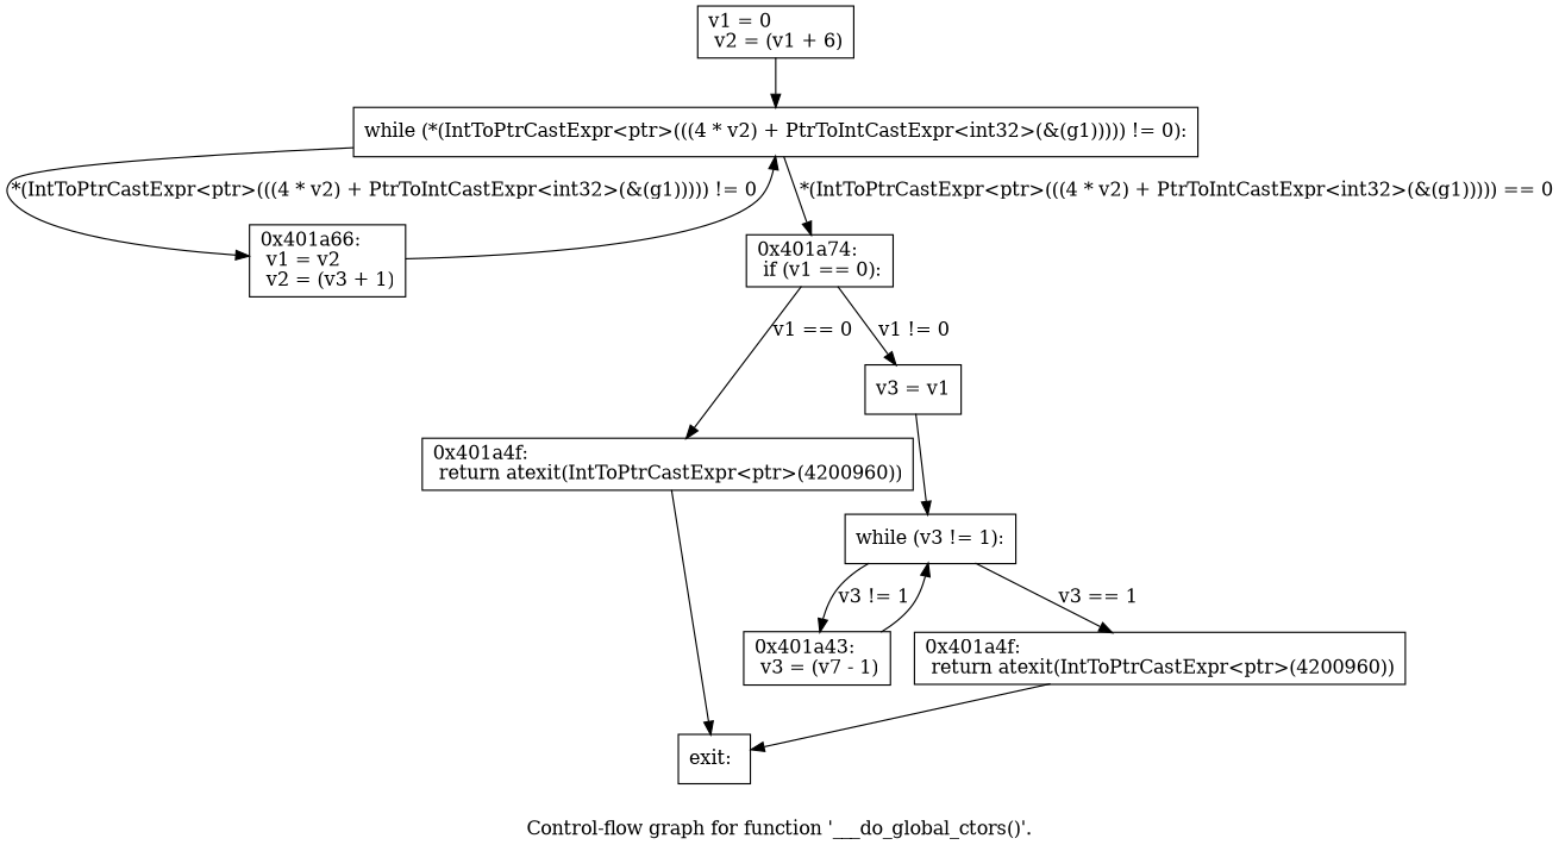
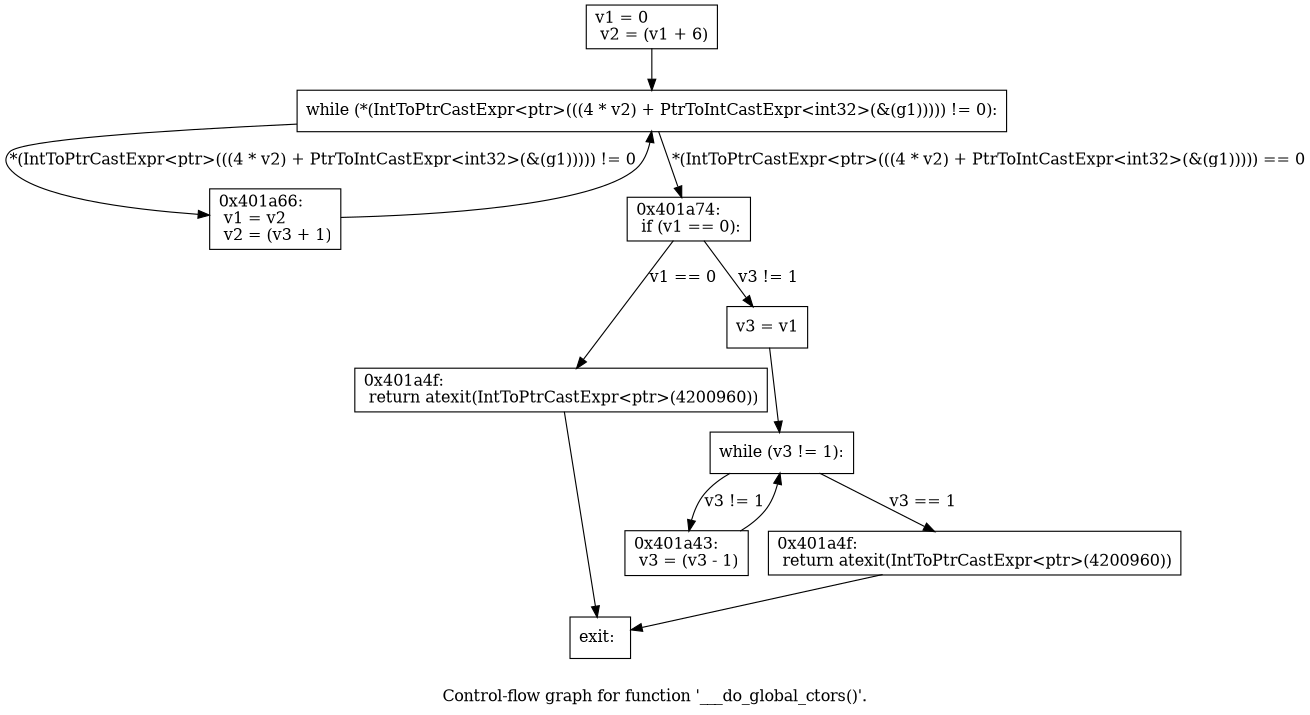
  digraph {
    label="Control-flow graph for function '___do_global_ctors()'."
    node [shape=record]
    n1 [label="{  v1 = 0\l  v2 = (v1 + 6)\l}"]
    n2 [label="{  while (*(IntToPtrCastExpr\<ptr\>(((4 * v2) + PtrToIntCastExpr\<int32\>(&(g1))))) != 0):\l}"]
    n3 [label="{0x401a66:\l  v1 = v2\l  v2 = (v3 + 1)\l}"]
    n4 [label="{0x401a74:\l  if (v1 == 0):\l}"]
    n5 [label="{0x401a4f:\l  return atexit(IntToPtrCastExpr\<ptr\>(4200960))\l}"]
    n6 [label="{  v3 = v1\l}"]
    n7 [label="{exit:\l}"]
    n8 [label="{  while (v3 != 1):\l}"]
-   n9 [label="{0x401a43:\l  v3 = (v7 - 1)\l}"]
+   n9 [label="{0x401a43:\l  v3 = (v3 - 1)\l}"]
    n10 [label="{0x401a4f:\l  return atexit(IntToPtrCastExpr\<ptr\>(4200960))\l}"]
    n1 -> n2
    n2 -> n3 [label="*(IntToPtrCastExpr\<ptr\>(((4 * v2) + PtrToIntCastExpr\<int32\>(&(g1))))) != 0"]
    n2 -> n4 [label="*(IntToPtrCastExpr\<ptr\>(((4 * v2) + PtrToIntCastExpr\<int32\>(&(g1))))) == 0"]
    n3 -> n2
    n4 -> n5 [label="v1 == 0"]
-   n4 -> n6 [label="v1 != 0"]
+   n4 -> n6 [label="v3 != 1"]
    n5 -> n7
    n6 -> n8
    n8 -> n9 [label="v3 != 1"]
    n8 -> n10 [label="v3 == 1"]
    n9 -> n8
    n10 -> n7
  }
